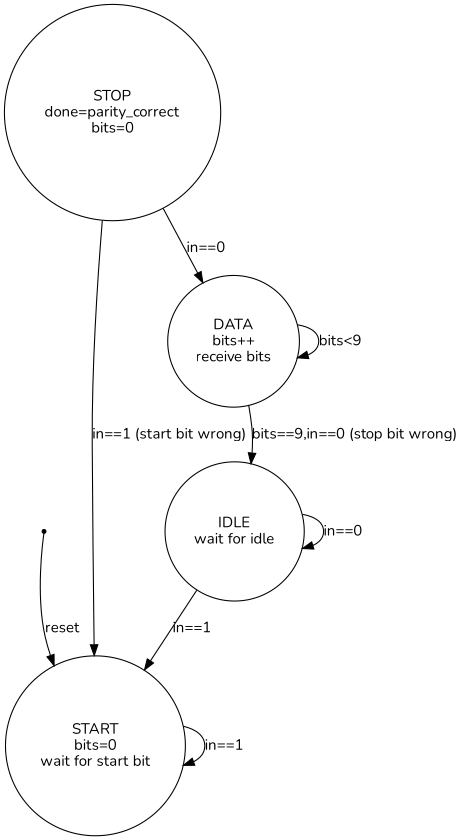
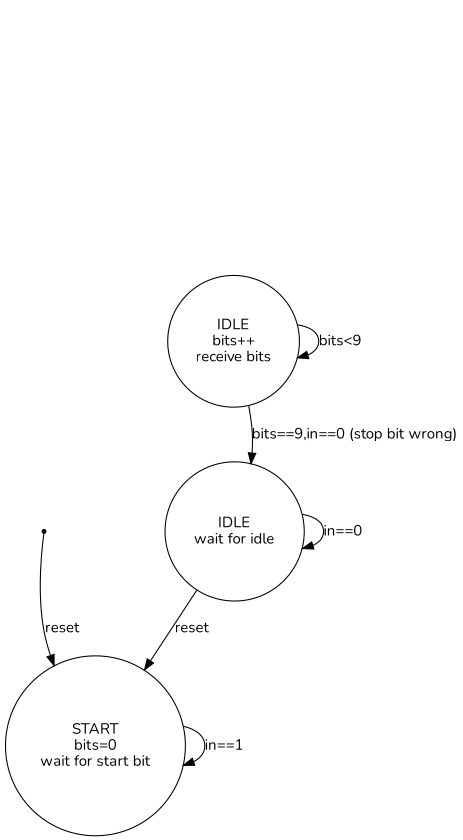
  digraph {
    fontname=Nunito
    rankdir=TB
    node [fontname=Nunito shape=circle]
    edge [fontname=Nunito]
    RESET [shape=point]
    n2 [label="START\nbits=0\nwait for start bit"]
    n3 [label="IDLE\nwait for idle"]
-   n4 [label="STOP\ndone=parity_correct\nbits=0"]
-   n5 [label="DATA\nbits++\nreceive bits"]
+   n5 [label="IDLE\nbits++\nreceive bits"]
    RESET -> n2 [label=reset]
    n2 -> n2 [label="in==1"]
-   n3 -> n2 [label="in==1"]
+   n3 -> n2 [label=reset]
    n3 -> n3 [label="in==0"]
-   n4 -> n2 [label="in==1 (start bit wrong)"]
-   n4 -> n5 [label="in==0"]
    n5 -> n3 [label="bits==9,in==0 (stop bit wrong)"]
    n5 -> n5 [label="bits<9"]
  }
